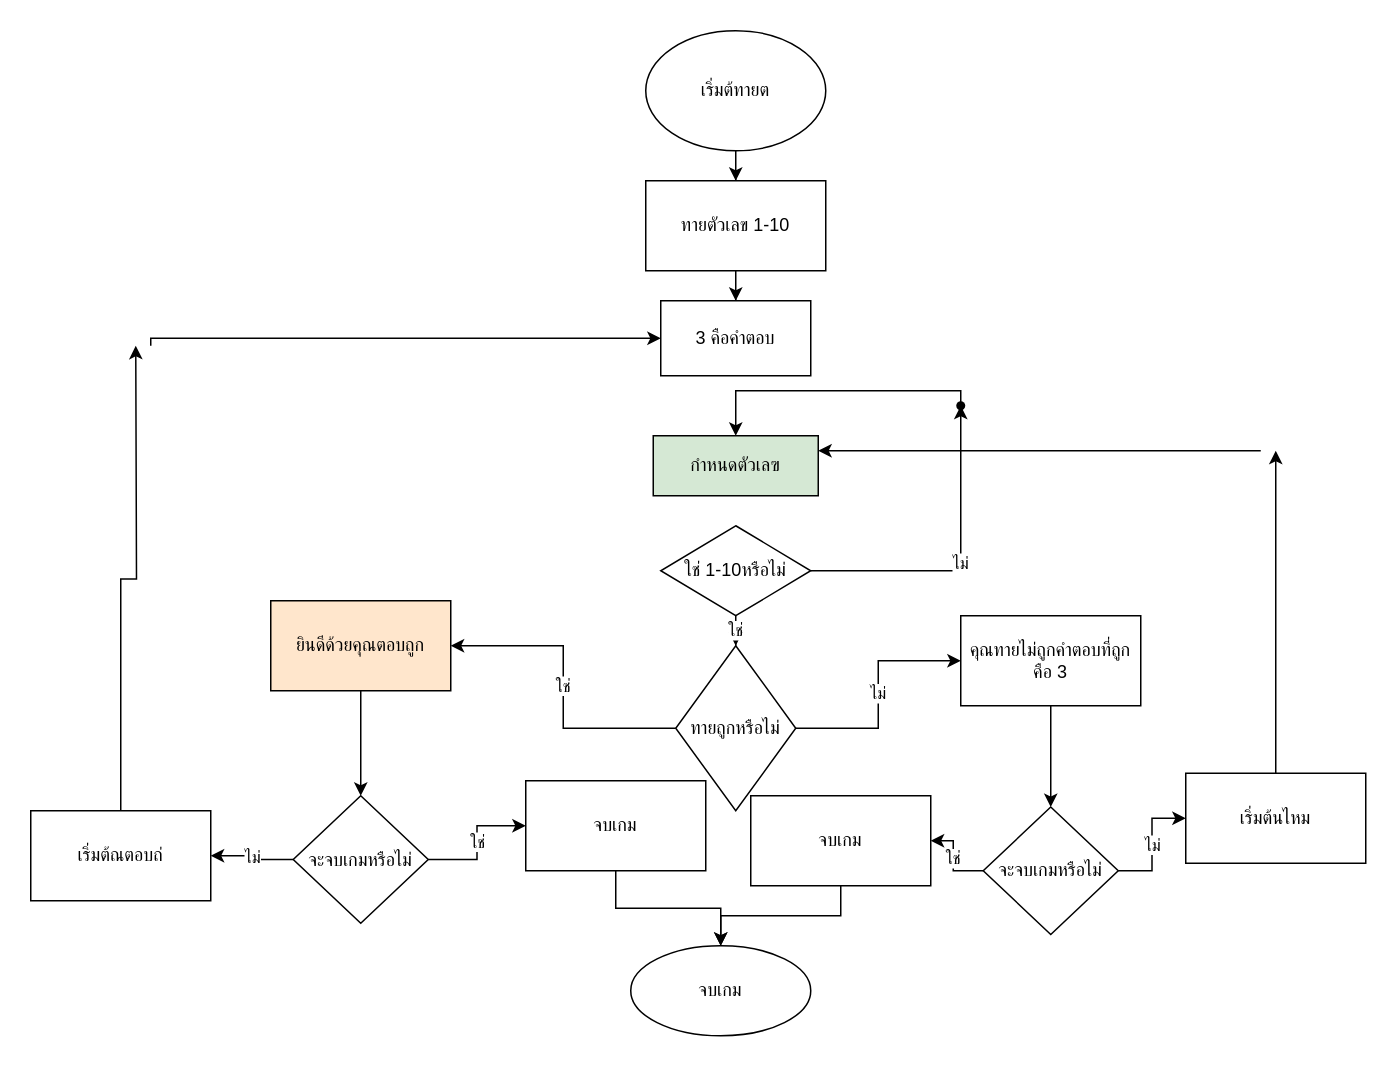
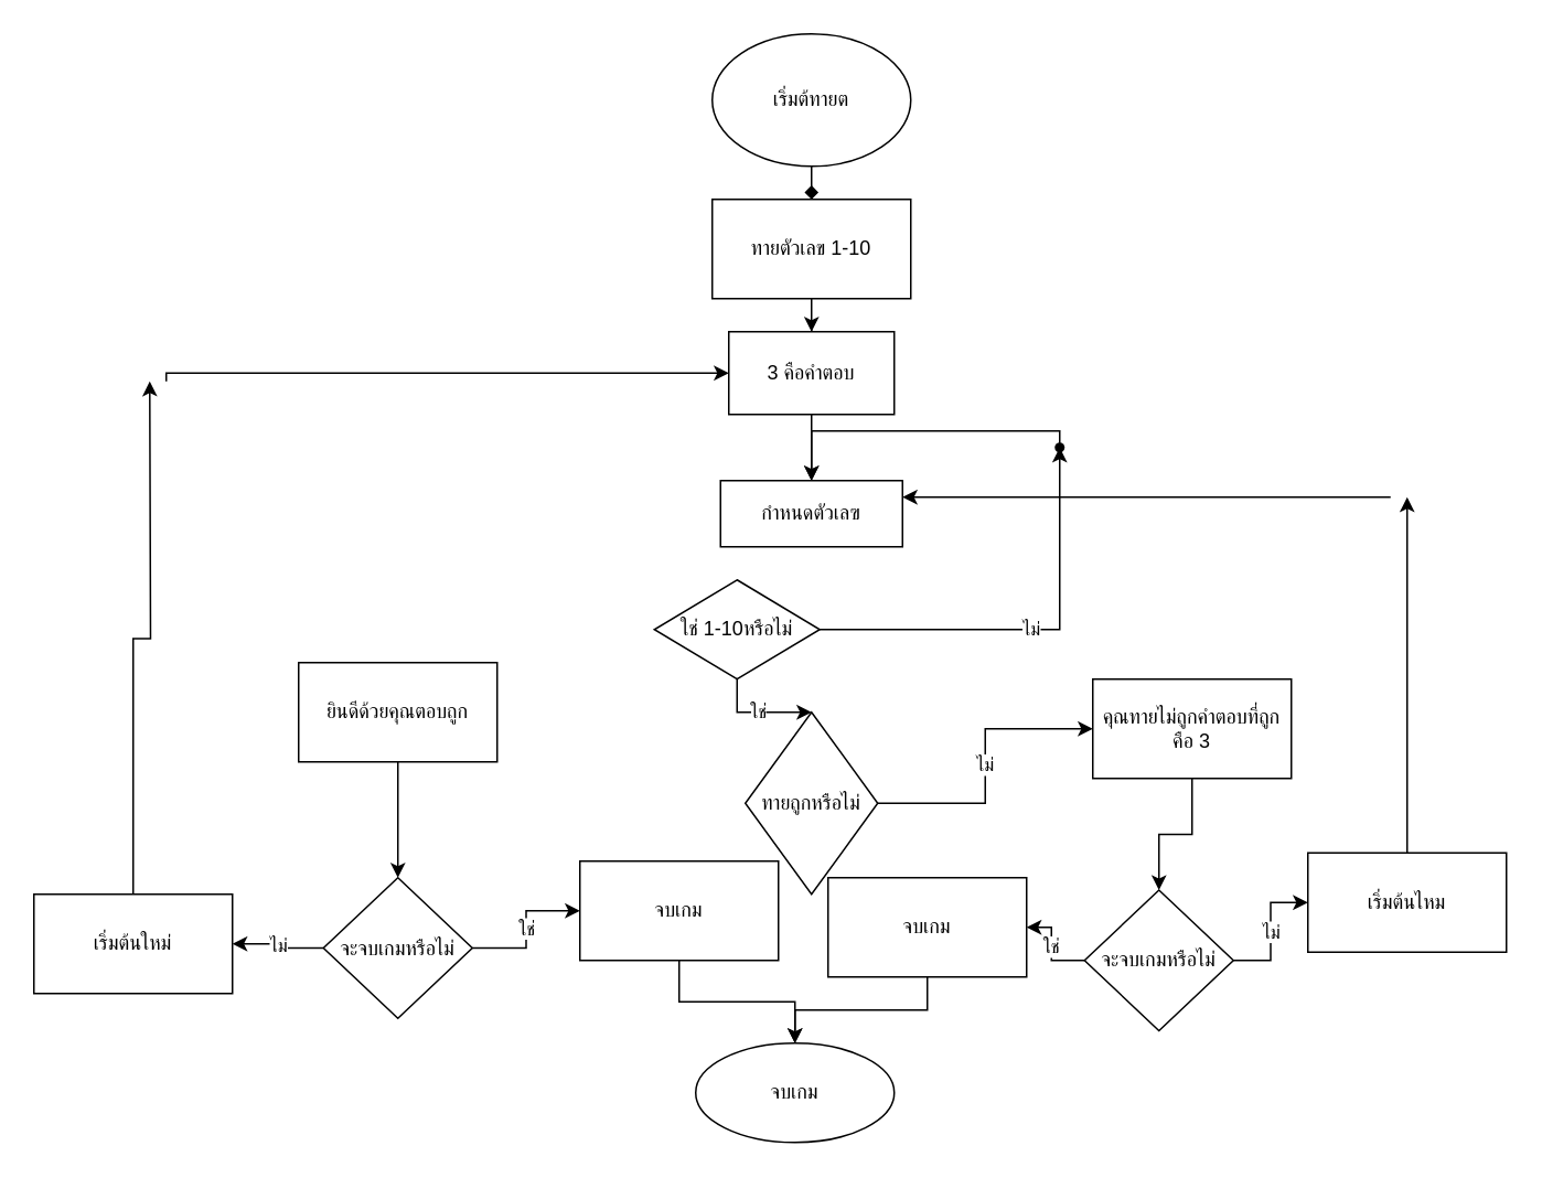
  <mxCell id="0" />
  <mxCell id="1" parent="0" />
- <mxCell id="2" value="" style="edgeStyle=orthogonalEdgeStyle;rounded=0;orthogonalLoop=1;jettySize=auto;html=1;" edge="1" parent="1" source="3" target="5"><mxGeometry relative="1" as="geometry" /></mxCell>
+ <mxCell id="2" value="" style="edgeStyle=orthogonalEdgeStyle;rounded=0;orthogonalLoop=1;jettySize=auto;html=1;endArrow=diamond;" edge="1" parent="1" source="3" target="5"><mxGeometry relative="1" as="geometry" /></mxCell>
  <mxCell id="3" value="เริ่มต้ทายต" style="ellipse;whiteSpace=wrap;html=1;" vertex="1" parent="1"><mxGeometry x="430" y="20" width="120" height="80" as="geometry" /></mxCell>
  <mxCell id="4" style="edgeStyle=orthogonalEdgeStyle;rounded=0;orthogonalLoop=1;jettySize=auto;html=1;entryX=0.5;entryY=0;entryDx=0;entryDy=0;" edge="1" parent="1" source="5" target="18"><mxGeometry relative="1" as="geometry" /></mxCell>
  <mxCell id="5" value="ทายตัวเลข 1-10" style="whiteSpace=wrap;html=1;" vertex="1" parent="1"><mxGeometry x="430" y="120" width="120" height="60" as="geometry" /></mxCell>
  <mxCell id="6" value="ใช่" style="edgeStyle=orthogonalEdgeStyle;rounded=0;orthogonalLoop=1;jettySize=auto;html=1;" edge="1" parent="1" source="8" target="11"><mxGeometry relative="1" as="geometry" /></mxCell>
  <mxCell id="7" value="ไม่" style="edgeStyle=orthogonalEdgeStyle;rounded=0;orthogonalLoop=1;jettySize=auto;html=1;" edge="1" parent="1" source="8" target="13"><mxGeometry relative="1" as="geometry" /></mxCell>
- <mxCell id="8" value="ใช่ 1-10หรือไม่" style="rhombus;whiteSpace=wrap;html=1;" vertex="1" parent="1"><mxGeometry x="440" y="350" width="100" height="60" as="geometry" /></mxCell>
+ <mxCell id="8" value="ใช่ 1-10หรือไม่" style="rhombus;whiteSpace=wrap;html=1;" vertex="1" parent="1"><mxGeometry x="395" y="350" width="100" height="60" as="geometry" /></mxCell>
  <mxCell id="9" value="ไม่" style="edgeStyle=orthogonalEdgeStyle;rounded=0;orthogonalLoop=1;jettySize=auto;html=1;" edge="1" parent="1" source="11" target="16"><mxGeometry relative="1" as="geometry" /></mxCell>
- <mxCell id="10" value="ใช่" style="edgeStyle=orthogonalEdgeStyle;rounded=0;orthogonalLoop=1;jettySize=auto;html=1;" edge="1" parent="1" source="11" target="20"><mxGeometry relative="1" as="geometry" /></mxCell>
  <mxCell id="11" value="ทายถูกหรือไม่" style="rhombus;whiteSpace=wrap;html=1;" vertex="1" parent="1"><mxGeometry x="450" y="430" width="80" height="110" as="geometry" /></mxCell>
  <mxCell id="12" value="" style="edgeStyle=orthogonalEdgeStyle;rounded=0;orthogonalLoop=1;jettySize=auto;html=1;" edge="1" parent="1" source="13" target="14"><mxGeometry relative="1" as="geometry"><Array as="points"><mxPoint x="640" y="260" /><mxPoint x="490" y="260" /></Array></mxGeometry></mxCell>
  <mxCell id="13" value="" style="shape=waypoint;sketch=0;size=6;pointerEvents=1;points=[];fillColor=default;resizable=0;rotatable=0;perimeter=centerPerimeter;snapToPoint=1;" vertex="1" parent="1"><mxGeometry x="620" y="250" width="40" height="40" as="geometry" /></mxCell>
- <mxCell id="14" value="กำหนดตัวเลฃ" style="rounded=0;whiteSpace=wrap;html=1;fillColor=#d5e8d4;" vertex="1" parent="1"><mxGeometry x="435" y="290" width="110" height="40" as="geometry" /></mxCell>
+ <mxCell id="14" value="กำหนดตัวเลฃ" style="rounded=0;whiteSpace=wrap;html=1;" vertex="1" parent="1"><mxGeometry x="435" y="290" width="110" height="40" as="geometry" /></mxCell>
  <mxCell id="15" value="" style="edgeStyle=orthogonalEdgeStyle;rounded=0;orthogonalLoop=1;jettySize=auto;html=1;" edge="1" parent="1" source="16" target="23"><mxGeometry relative="1" as="geometry" /></mxCell>
- <mxCell id="16" value="คุณทายไม่ถูกคำตอบที่ถูกคือ 3" style="whiteSpace=wrap;html=1;" vertex="1" parent="1"><mxGeometry x="640" y="410" width="120" height="60" as="geometry" /></mxCell>
+ <mxCell id="16" value="คุณทายไม่ถูกคำตอบที่ถูกคือ 3" style="whiteSpace=wrap;html=1;" vertex="1" parent="1"><mxGeometry x="660" y="410" width="120" height="60" as="geometry" /></mxCell>
+ <mxCell id="17" style="edgeStyle=orthogonalEdgeStyle;rounded=0;orthogonalLoop=1;jettySize=auto;html=1;entryX=0.5;entryY=0;entryDx=0;entryDy=0;" edge="1" parent="1" source="18" target="14"><mxGeometry relative="1" as="geometry" /></mxCell>
  <mxCell id="18" value="3 คือคำตอบ" style="rounded=0;whiteSpace=wrap;html=1;" vertex="1" parent="1"><mxGeometry x="440" y="200" width="100" height="50" as="geometry" /></mxCell>
  <mxCell id="19" value="" style="edgeStyle=orthogonalEdgeStyle;rounded=0;orthogonalLoop=1;jettySize=auto;html=1;" edge="1" parent="1" source="20" target="31"><mxGeometry relative="1" as="geometry" /></mxCell>
- <mxCell id="20" value="ยินดีด้วยคุณตอบถูก" style="whiteSpace=wrap;html=1;fontSize=12;fillColor=#ffe6cc;" vertex="1" parent="1"><mxGeometry x="180" y="400" width="120" height="60" as="geometry" /></mxCell>
+ <mxCell id="20" value="ยินดีด้วยคุณตอบถูก" style="whiteSpace=wrap;html=1;fontSize=12;" vertex="1" parent="1"><mxGeometry x="180" y="400" width="120" height="60" as="geometry" /></mxCell>
  <mxCell id="21" value="ใช่" style="edgeStyle=orthogonalEdgeStyle;rounded=0;orthogonalLoop=1;jettySize=auto;html=1;" edge="1" parent="1" source="23" target="28"><mxGeometry relative="1" as="geometry" /></mxCell>
  <mxCell id="22" value="ไม่" style="edgeStyle=orthogonalEdgeStyle;rounded=0;orthogonalLoop=1;jettySize=auto;html=1;" edge="1" parent="1" source="23" target="25"><mxGeometry relative="1" as="geometry" /></mxCell>
  <mxCell id="23" value="จะจบเกมหรือไม่" style="rhombus;whiteSpace=wrap;html=1;" vertex="1" parent="1"><mxGeometry x="655" y="537.5" width="90" height="85" as="geometry" /></mxCell>
  <mxCell id="24" style="edgeStyle=orthogonalEdgeStyle;rounded=0;orthogonalLoop=1;jettySize=auto;html=1;" edge="1" parent="1" source="25"><mxGeometry relative="1" as="geometry"><mxPoint x="850" y="300" as="targetPoint" /></mxGeometry></mxCell>
  <mxCell id="25" value="เริ่มต้นไหม" style="whiteSpace=wrap;html=1;" vertex="1" parent="1"><mxGeometry x="790" y="515" width="120" height="60" as="geometry" /></mxCell>
  <mxCell id="26" style="edgeStyle=orthogonalEdgeStyle;rounded=0;orthogonalLoop=1;jettySize=auto;html=1;" edge="1" parent="1" target="14"><mxGeometry relative="1" as="geometry"><mxPoint x="840" y="300" as="sourcePoint" /><Array as="points"><mxPoint x="650" y="300" /><mxPoint x="650" y="300" /></Array></mxGeometry></mxCell>
  <mxCell id="27" value="" style="edgeStyle=orthogonalEdgeStyle;rounded=0;orthogonalLoop=1;jettySize=auto;html=1;" edge="1" parent="1" source="28" target="37"><mxGeometry relative="1" as="geometry" /></mxCell>
  <mxCell id="28" value="จบเกม" style="whiteSpace=wrap;html=1;" vertex="1" parent="1"><mxGeometry x="500" y="530" width="120" height="60" as="geometry" /></mxCell>
  <mxCell id="29" value="ใช่" style="edgeStyle=orthogonalEdgeStyle;rounded=0;orthogonalLoop=1;jettySize=auto;html=1;" edge="1" parent="1" source="31" target="33"><mxGeometry relative="1" as="geometry" /></mxCell>
  <mxCell id="30" value="ไม่" style="edgeStyle=orthogonalEdgeStyle;rounded=0;orthogonalLoop=1;jettySize=auto;html=1;" edge="1" parent="1" source="31" target="35"><mxGeometry relative="1" as="geometry" /></mxCell>
  <mxCell id="31" value="จะจบเกมหรือไม่" style="rhombus;whiteSpace=wrap;html=1;" vertex="1" parent="1"><mxGeometry x="195" y="530" width="90" height="85" as="geometry" /></mxCell>
  <mxCell id="32" style="edgeStyle=orthogonalEdgeStyle;rounded=0;orthogonalLoop=1;jettySize=auto;html=1;" edge="1" parent="1" source="33" target="37"><mxGeometry relative="1" as="geometry" /></mxCell>
  <mxCell id="33" value="จบเกม" style="whiteSpace=wrap;html=1;" vertex="1" parent="1"><mxGeometry x="350" y="520" width="120" height="60" as="geometry" /></mxCell>
  <mxCell id="34" style="edgeStyle=orthogonalEdgeStyle;rounded=0;orthogonalLoop=1;jettySize=auto;html=1;" edge="1" parent="1" source="35"><mxGeometry relative="1" as="geometry"><mxPoint y="230" as="targetPoint" x="90" /></mxGeometry></mxCell>
- <mxCell id="35" value="เริ่มต้ณตอบถ่" style="whiteSpace=wrap;html=1;" vertex="1" parent="1"><mxGeometry x="20" y="540" width="120" height="60" as="geometry" /></mxCell>
+ <mxCell id="35" value="เริ่มต้นใหม่" style="whiteSpace=wrap;html=1;" vertex="1" parent="1"><mxGeometry x="20" y="540" width="120" height="60" as="geometry" /></mxCell>
  <mxCell id="36" style="edgeStyle=orthogonalEdgeStyle;rounded=0;orthogonalLoop=1;jettySize=auto;html=1;" edge="1" parent="1" target="18"><mxGeometry relative="1" as="geometry"><mxPoint x="100" y="230" as="sourcePoint" /><Array as="points"><mxPoint x="100" y="225" /></Array></mxGeometry></mxCell>
  <mxCell id="37" value="จบเกม" style="ellipse;whiteSpace=wrap;html=1;" vertex="1" parent="1"><mxGeometry x="420" y="630" width="120" height="60" as="geometry" /></mxCell>
